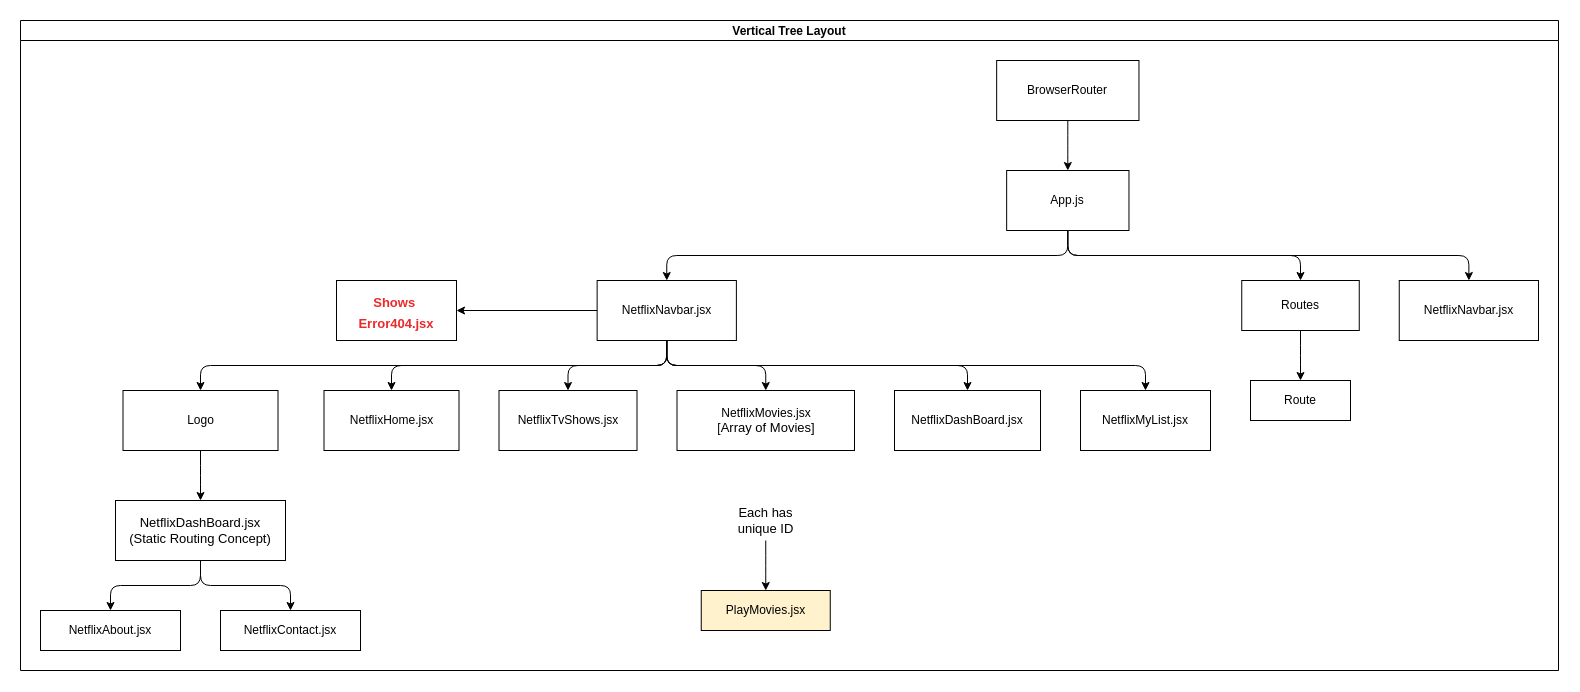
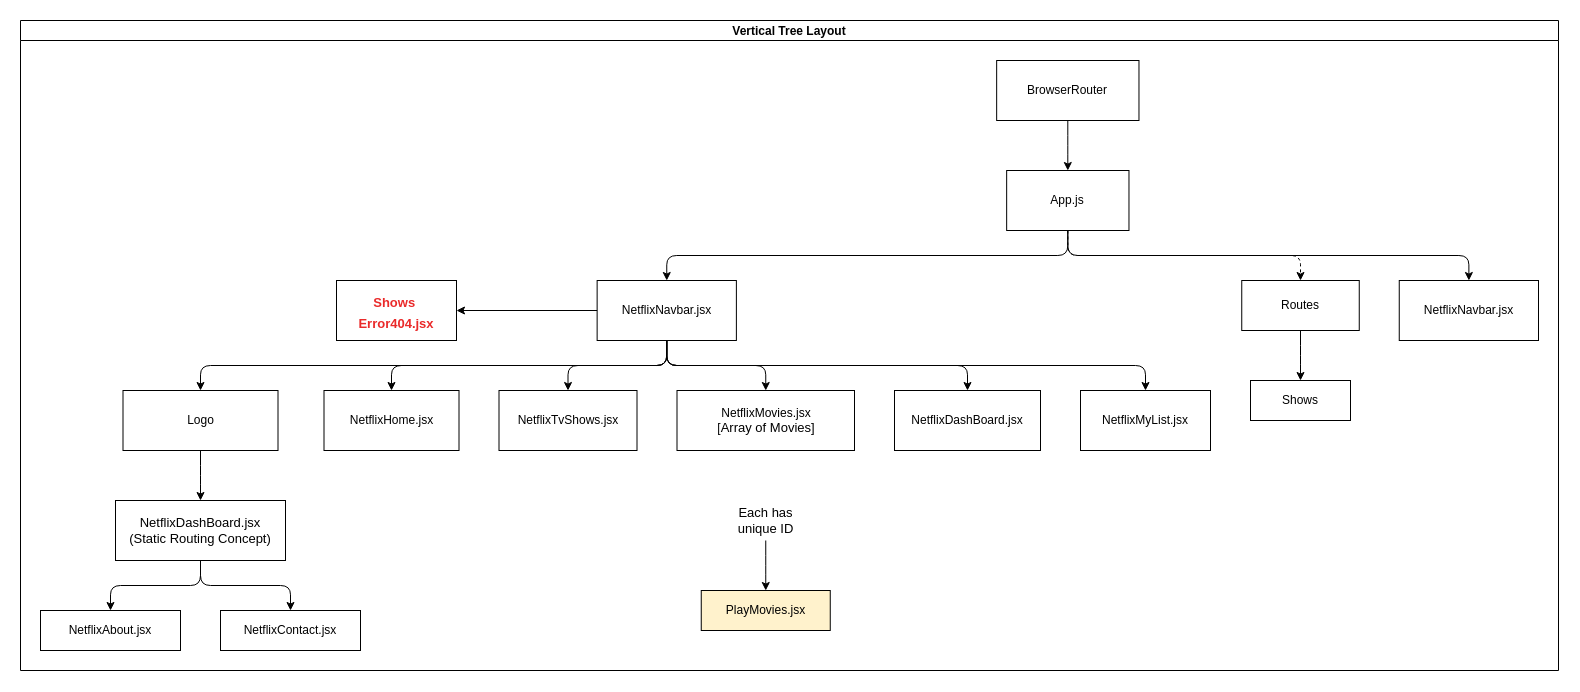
  <mxCell id="0" />
  <mxCell id="1" parent="0" />
  <mxCell id="2" value="Vertical Tree Layout" style="swimlane;startSize=20;horizontal=1;childLayout=treeLayout;horizontalTree=0;resizable=0;containerType=tree;fontSize=12;labelBackgroundColor=none;fontColor=default;" parent="1" vertex="1"><mxGeometry x="20" y="20" width="1538" height="650" as="geometry" /></mxCell>
  <mxCell id="3" value="BrowserRouter" style="whiteSpace=wrap;html=1;" parent="2" vertex="1"><mxGeometry x="976.158" y="40" width="142.31" height="60" as="geometry" /></mxCell>
  <mxCell id="4" value="App.js" style="whiteSpace=wrap;html=1;" parent="2" vertex="1"><mxGeometry x="986.158" y="150" width="122.31" height="60" as="geometry" /></mxCell>
  <mxCell id="5" value="" style="edgeStyle=elbowEdgeStyle;elbow=vertical;html=1;rounded=1;curved=0;sourcePerimeterSpacing=0;targetPerimeterSpacing=0;startSize=6;endSize=6;" parent="2" source="3" target="4" edge="1"><mxGeometry relative="1" as="geometry" /></mxCell>
  <mxCell id="6" value="" style="edgeStyle=elbowEdgeStyle;elbow=vertical;html=1;rounded=1;curved=0;sourcePerimeterSpacing=0;targetPerimeterSpacing=0;startSize=6;endSize=6;" parent="2" source="4" target="7" edge="1"><mxGeometry relative="1" as="geometry"><mxPoint x="-6820.15" y="-840" as="sourcePoint" /></mxGeometry></mxCell>
  <mxCell id="7" value="NetflixNavbar.jsx" style="whiteSpace=wrap;html=1;" parent="2" vertex="1"><mxGeometry x="576.625" y="260" width="139.25" height="60" as="geometry" /></mxCell>
- <mxCell id="8" value="" style="edgeStyle=elbowEdgeStyle;elbow=vertical;html=1;rounded=1;curved=0;sourcePerimeterSpacing=0;targetPerimeterSpacing=0;startSize=6;endSize=6;" parent="2" source="4" target="9" edge="1"><mxGeometry relative="1" as="geometry"><mxPoint x="-6820.15" y="-840" as="sourcePoint" /></mxGeometry></mxCell>
+ <mxCell id="8" value="" style="edgeStyle=elbowEdgeStyle;elbow=vertical;html=1;rounded=1;curved=0;sourcePerimeterSpacing=0;targetPerimeterSpacing=0;startSize=6;endSize=6;dashed=1;" parent="2" source="4" target="9" edge="1"><mxGeometry relative="1" as="geometry"><mxPoint x="-6820.15" y="-840" as="sourcePoint" /></mxGeometry></mxCell>
  <mxCell id="9" value="Routes" style="whiteSpace=wrap;html=1;" parent="2" vertex="1"><mxGeometry x="1221.25" y="260" width="117.5" height="50" as="geometry" /></mxCell>
  <mxCell id="10" value="" style="edgeStyle=elbowEdgeStyle;elbow=vertical;html=1;rounded=1;curved=0;sourcePerimeterSpacing=0;targetPerimeterSpacing=0;startSize=6;endSize=6;" parent="2" source="9" target="11" edge="1"><mxGeometry relative="1" as="geometry"><mxPoint x="-6750.15" y="-750" as="sourcePoint" /></mxGeometry></mxCell>
- <mxCell id="11" value="Route" style="whiteSpace=wrap;html=1;" parent="2" vertex="1"><mxGeometry x="1230" y="360" width="100" height="40" as="geometry" /></mxCell>
+ <mxCell id="11" value="Shows" style="whiteSpace=wrap;html=1;" parent="2" vertex="1"><mxGeometry x="1230" y="360" width="100" height="40" as="geometry" /></mxCell>
  <mxCell id="12" value="" style="edgeStyle=elbowEdgeStyle;elbow=vertical;html=1;rounded=1;curved=0;sourcePerimeterSpacing=0;targetPerimeterSpacing=0;startSize=6;endSize=6;" parent="2" source="7" target="13" edge="1"><mxGeometry relative="1" as="geometry"><mxPoint x="-6750.15" y="-750" as="sourcePoint" /></mxGeometry></mxCell>
  <mxCell id="13" value="Logo" style="whiteSpace=wrap;html=1;" parent="2" vertex="1"><mxGeometry x="102.5" y="370" width="155" height="60" as="geometry" /></mxCell>
  <mxCell id="14" value="" style="edgeStyle=elbowEdgeStyle;elbow=vertical;html=1;rounded=1;curved=0;sourcePerimeterSpacing=0;targetPerimeterSpacing=0;startSize=6;endSize=6;" parent="2" source="7" target="15" edge="1"><mxGeometry relative="1" as="geometry"><mxPoint x="-6750.15" y="-750" as="sourcePoint" /></mxGeometry></mxCell>
  <mxCell id="15" value="NetflixHome.jsx" style="whiteSpace=wrap;html=1;" parent="2" vertex="1"><mxGeometry x="303.5" y="370" width="135" height="60" as="geometry" /></mxCell>
  <mxCell id="16" value="" style="edgeStyle=elbowEdgeStyle;elbow=vertical;html=1;rounded=1;curved=0;sourcePerimeterSpacing=0;targetPerimeterSpacing=0;startSize=6;endSize=6;" parent="2" source="7" target="17" edge="1"><mxGeometry relative="1" as="geometry"><mxPoint x="-6575.15" y="-750" as="sourcePoint" /></mxGeometry></mxCell>
  <mxCell id="17" value="NetflixTvShows.jsx" style="whiteSpace=wrap;html=1;" parent="2" vertex="1"><mxGeometry x="478.5" y="370" width="138" height="60" as="geometry" /></mxCell>
  <mxCell id="18" value="" style="edgeStyle=elbowEdgeStyle;elbow=vertical;html=1;rounded=1;curved=0;sourcePerimeterSpacing=0;targetPerimeterSpacing=0;startSize=6;endSize=6;" parent="2" source="7" target="19" edge="1"><mxGeometry relative="1" as="geometry"><mxPoint x="-6295.15" y="-750" as="sourcePoint" /></mxGeometry></mxCell>
  <mxCell id="19" value="NetflixMovies.jsx&lt;br&gt;[&lt;span style=&quot;font-size: 13px;&quot;&gt;Array of Movies]&lt;/span&gt;" style="whiteSpace=wrap;html=1;" parent="2" vertex="1"><mxGeometry x="656.5" y="370" width="177.5" height="60" as="geometry" /></mxCell>
  <mxCell id="20" value="" style="edgeStyle=elbowEdgeStyle;elbow=vertical;html=1;rounded=1;curved=0;sourcePerimeterSpacing=0;targetPerimeterSpacing=0;startSize=6;endSize=6;" parent="2" source="7" target="21" edge="1"><mxGeometry relative="1" as="geometry"><mxPoint x="-5910.15" y="-750" as="sourcePoint" /></mxGeometry></mxCell>
  <mxCell id="21" value="NetflixDashBoard.jsx" style="whiteSpace=wrap;html=1;" parent="2" vertex="1"><mxGeometry x="874" y="370" width="146" height="60" as="geometry" /></mxCell>
  <mxCell id="22" value="" style="edgeStyle=elbowEdgeStyle;elbow=vertical;html=1;rounded=1;curved=0;sourcePerimeterSpacing=0;targetPerimeterSpacing=0;startSize=6;endSize=6;" parent="2" source="7" target="23" edge="1"><mxGeometry relative="1" as="geometry"><mxPoint x="-3405.4" y="-830" as="sourcePoint" /></mxGeometry></mxCell>
  <mxCell id="23" value="NetflixMyList.jsx" style="whiteSpace=wrap;html=1;" parent="2" vertex="1"><mxGeometry x="1060" y="370" width="130" height="60" as="geometry" /></mxCell>
  <mxCell id="24" value="" style="edgeStyle=elbowEdgeStyle;elbow=vertical;html=1;rounded=1;curved=0;sourcePerimeterSpacing=0;targetPerimeterSpacing=0;startSize=6;endSize=6;" parent="2" source="13" target="25" edge="1"><mxGeometry relative="1" as="geometry"><mxPoint x="-1503.647" y="-770" as="sourcePoint" /></mxGeometry></mxCell>
  <mxCell id="25" value="&lt;font style=&quot;font-size: 13px;&quot;&gt;NetflixDashBoard.jsx&lt;br style=&quot;font-size: 13px;&quot;&gt;(Static Routing Concept)&lt;/font&gt;" style="whiteSpace=wrap;html=1;fontSize=13;labelBackgroundColor=none;" parent="2" vertex="1"><mxGeometry x="95" y="480" width="170" height="60" as="geometry" /></mxCell>
  <mxCell id="26" value="" style="edgeStyle=elbowEdgeStyle;elbow=vertical;html=1;rounded=1;curved=0;sourcePerimeterSpacing=0;targetPerimeterSpacing=0;startSize=6;endSize=6;" parent="2" source="25" target="27" edge="1"><mxGeometry relative="1" as="geometry"><mxPoint x="-1892.397" y="-680" as="sourcePoint" /></mxGeometry></mxCell>
  <mxCell id="27" value="NetflixAbout.jsx" style="whiteSpace=wrap;html=1;" parent="2" vertex="1"><mxGeometry x="20" y="590" width="140" height="40" as="geometry" /></mxCell>
  <mxCell id="28" value="" style="edgeStyle=elbowEdgeStyle;elbow=vertical;html=1;rounded=1;curved=0;sourcePerimeterSpacing=0;targetPerimeterSpacing=0;startSize=6;endSize=6;" parent="2" source="25" target="29" edge="1"><mxGeometry relative="1" as="geometry"><mxPoint x="-1892.397" y="-680" as="sourcePoint" /></mxGeometry></mxCell>
  <mxCell id="29" value="NetflixContact.jsx" style="whiteSpace=wrap;html=1;" parent="2" vertex="1"><mxGeometry x="200" y="590" width="140" height="40" as="geometry" /></mxCell>
  <mxCell id="30" value="" style="edgeStyle=elbowEdgeStyle;elbow=vertical;html=1;rounded=1;curved=0;sourcePerimeterSpacing=0;targetPerimeterSpacing=0;startSize=6;endSize=6;" parent="2" source="4" target="31" edge="1"><mxGeometry relative="1" as="geometry"><mxPoint x="302.155" y="-880" as="sourcePoint" /></mxGeometry></mxCell>
  <mxCell id="31" value="NetflixNavbar.jsx" style="whiteSpace=wrap;html=1;" parent="2" vertex="1"><mxGeometry x="1378.75" y="260" width="139.25" height="60" as="geometry" /></mxCell>
  <mxCell id="32" value="&lt;p style=&quot;color: rgb(234, 42, 42); font-weight: 700; line-height: 0%;&quot;&gt;Shows&amp;nbsp;&lt;/p&gt;&lt;span style=&quot;color: rgb(234, 42, 42); font-weight: 700;&quot;&gt;Error404.jsx&lt;/span&gt;" style="rounded=0;whiteSpace=wrap;html=1;labelBackgroundColor=none;labelBorderColor=none;fontSize=13;align=center;" parent="2" vertex="1"><mxGeometry x="316" y="260" width="120" height="60" as="geometry" /></mxCell>
  <mxCell id="33" value="" style="edgeStyle=elbowEdgeStyle;elbow=vertical;html=1;rounded=1;curved=0;targetPerimeterSpacing=0;startSize=6;endSize=6;startArrow=none;" parent="2" source="35" target="34" edge="1"><mxGeometry relative="1" as="geometry"><mxPoint x="785.75" y="-770" as="sourcePoint" /></mxGeometry></mxCell>
  <mxCell id="34" value="PlayMovies.jsx" style="whiteSpace=wrap;html=1;fillColor=#fff2cc;" parent="2" vertex="1"><mxGeometry x="680.75" y="570" width="129" height="40" as="geometry" /></mxCell>
  <mxCell id="35" value="Each has &lt;br&gt;unique ID" style="text;html=1;align=center;verticalAlign=middle;resizable=0;points=[];autosize=1;strokeColor=none;fillColor=none;fontSize=13;fontColor=default;" parent="2" vertex="1"><mxGeometry x="705.25" y="480" width="80" height="40" as="geometry" /></mxCell>
  <mxCell id="36" style="edgeStyle=none;html=1;exitX=0;exitY=0.5;exitDx=0;exitDy=0;fontSize=13;fontColor=#ea2a2a;labelBorderColor=default;entryX=1;entryY=0.5;entryDx=0;entryDy=0;" parent="2" source="7" target="32" edge="1"><mxGeometry relative="1" as="geometry"><mxPoint x="330" y="169.667" as="targetPoint" /></mxGeometry></mxCell>
